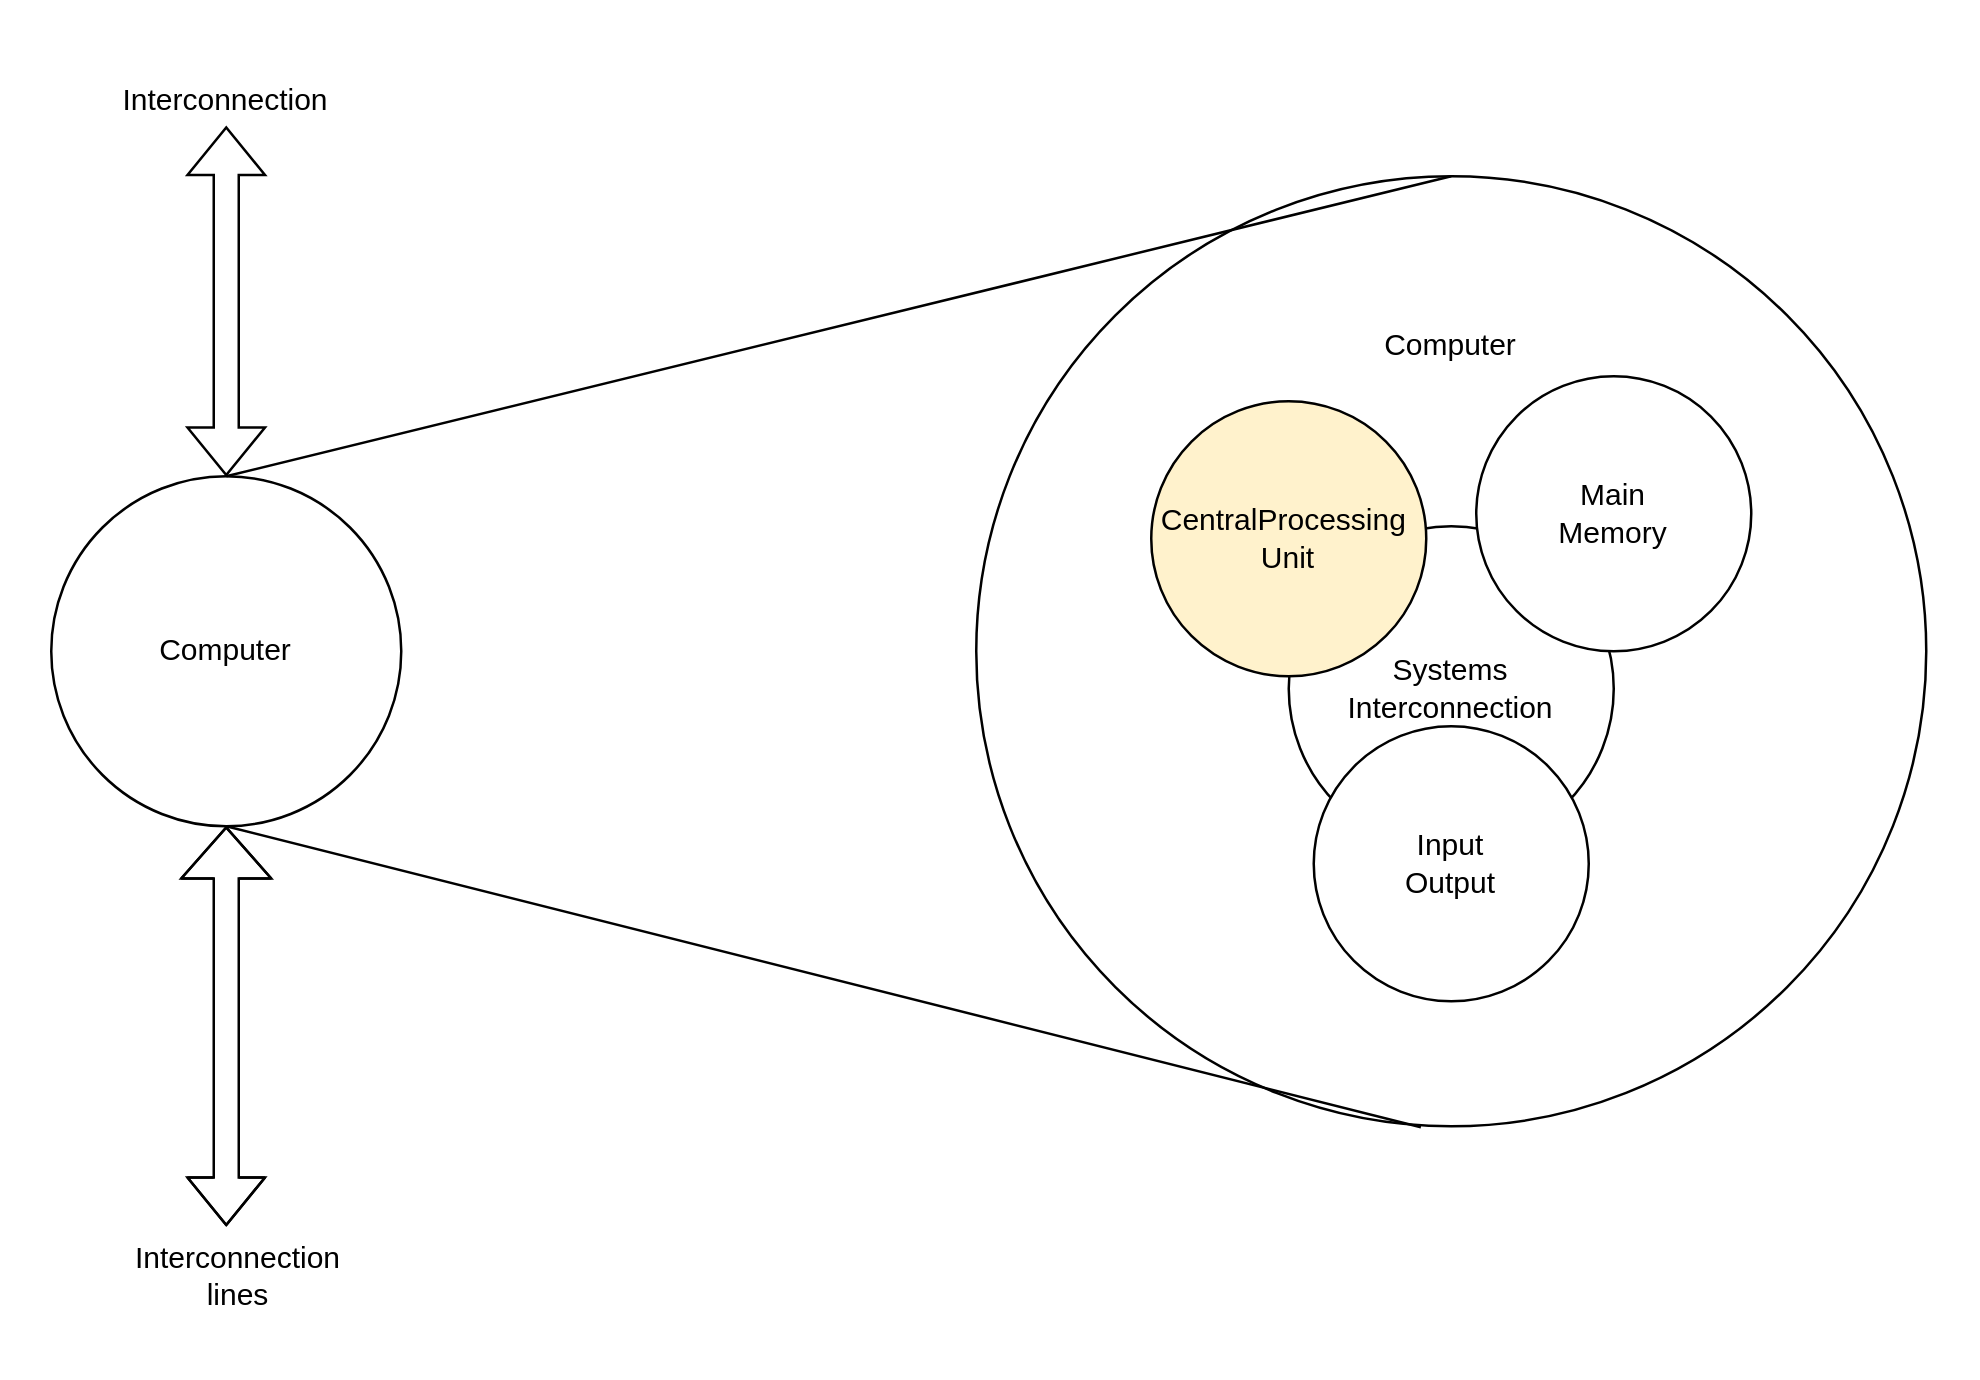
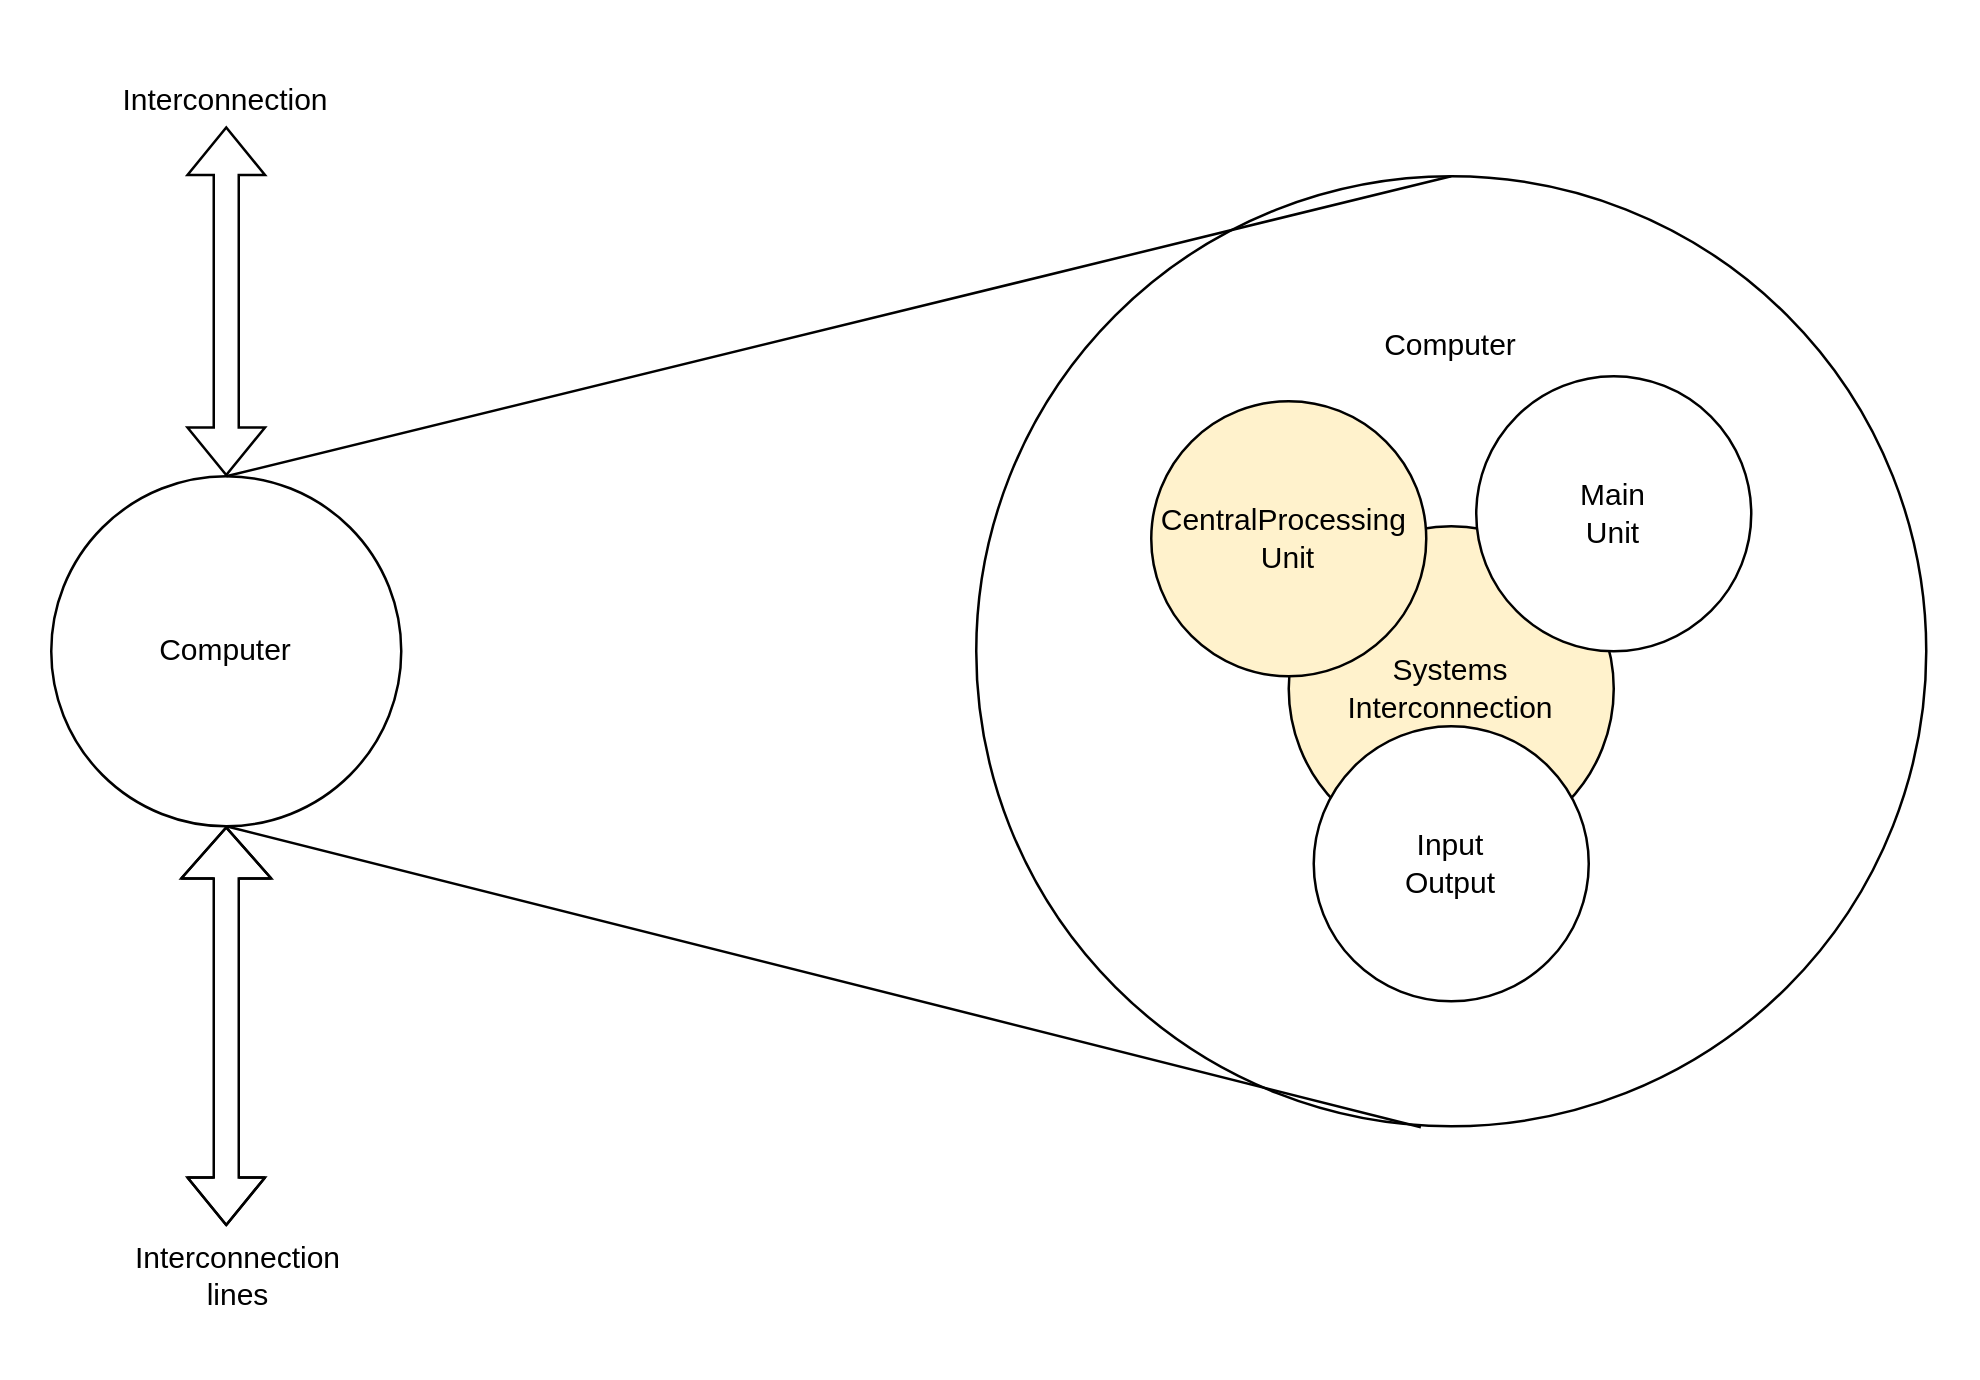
  <mxCell id="0" />
  <mxCell id="1" parent="0" />
  <mxCell id="2" value="Computer&lt;br&gt;&lt;br&gt;&lt;br&gt;&lt;br&gt;&lt;br&gt;&lt;br&gt;&lt;br&gt;&lt;br&gt;&lt;br&gt;&lt;br&gt;&lt;br&gt;&lt;br&gt;&lt;br&gt;&lt;br&gt;&lt;br&gt;&lt;br&gt;&lt;br&gt;&lt;br&gt;" style="ellipse;whiteSpace=wrap;html=1;aspect=fixed;" vertex="1" parent="1"><mxGeometry x="390" y="70" width="380" height="380" as="geometry" /></mxCell>
- <mxCell id="3" value="Systems&lt;br&gt;Interconnection" style="ellipse;whiteSpace=wrap;html=1;aspect=fixed;" vertex="1" parent="1"><mxGeometry x="515" y="210" width="130" height="130" as="geometry" /></mxCell>
+ <mxCell id="3" value="Systems&lt;br&gt;Interconnection" style="ellipse;whiteSpace=wrap;html=1;aspect=fixed;fillColor=#fff2cc;" vertex="1" parent="1"><mxGeometry x="515" y="210" width="130" height="130" as="geometry" /></mxCell>
  <mxCell id="4" value="CentralProcessing&amp;nbsp;&lt;br&gt;Unit" style="ellipse;whiteSpace=wrap;html=1;aspect=fixed;fillColor=#fff2cc;" vertex="1" parent="1"><mxGeometry x="460" y="160" width="110" height="110" as="geometry" /></mxCell>
- <mxCell id="5" value="Main&lt;br&gt;Memory" style="ellipse;whiteSpace=wrap;html=1;aspect=fixed;" vertex="1" parent="1"><mxGeometry x="590" y="150" width="110" height="110" as="geometry" /></mxCell>
+ <mxCell id="5" value="Main&lt;br&gt;Unit" style="ellipse;whiteSpace=wrap;html=1;aspect=fixed;" vertex="1" parent="1"><mxGeometry x="590" y="150" width="110" height="110" as="geometry" /></mxCell>
  <mxCell id="6" value="Input&lt;br&gt;Output" style="ellipse;whiteSpace=wrap;html=1;aspect=fixed;" vertex="1" parent="1"><mxGeometry x="525" y="290" width="110" height="110" as="geometry" /></mxCell>
  <mxCell id="7" value="Computer" style="ellipse;whiteSpace=wrap;html=1;aspect=fixed;" vertex="1" parent="1"><mxGeometry x="20" y="190" width="140" height="140" as="geometry" /></mxCell>
  <mxCell id="8" value="" style="endArrow=none;html=1;rounded=0;entryX=0.468;entryY=1.001;entryDx=0;entryDy=0;entryPerimeter=0;exitX=0.5;exitY=1;exitDx=0;exitDy=0;" edge="1" parent="1" source="7" target="2"><mxGeometry width="50" height="50" relative="1" as="geometry"><mxPoint x="200" y="390" as="sourcePoint" /><mxPoint x="250" y="340" as="targetPoint" /></mxGeometry></mxCell>
  <mxCell id="9" value="" style="endArrow=none;html=1;rounded=0;entryX=0.5;entryY=0;entryDx=0;entryDy=0;exitX=0.5;exitY=0;exitDx=0;exitDy=0;" edge="1" parent="1" source="7" target="2"><mxGeometry width="50" height="50" relative="1" as="geometry"><mxPoint x="200" y="180" as="sourcePoint" /><mxPoint x="250" y="130" as="targetPoint" /></mxGeometry></mxCell>
  <mxCell id="10" value="" style="shape=flexArrow;endArrow=classic;startArrow=classic;html=1;rounded=0;endWidth=25;endSize=6.462;" edge="1" parent="1" target="7"><mxGeometry width="100" height="100" relative="1" as="geometry"><mxPoint x="90" y="490" as="sourcePoint" /><mxPoint x="150" y="390" as="targetPoint" /><Array as="points"><mxPoint x="90" y="440" /></Array></mxGeometry></mxCell>
  <mxCell id="11" value="Interconnection lines" style="text;html=1;strokeColor=none;fillColor=none;align=center;verticalAlign=middle;whiteSpace=wrap;rounded=0;" vertex="1" parent="1"><mxGeometry x="60" y="490" width="70" height="40" as="geometry" /></mxCell>
  <mxCell id="12" value="" style="shape=flexArrow;endArrow=classic;startArrow=classic;html=1;rounded=0;exitX=0.5;exitY=0;exitDx=0;exitDy=0;" edge="1" parent="1" source="7"><mxGeometry width="100" height="100" relative="1" as="geometry"><mxPoint x="60" y="160" as="sourcePoint" /><mxPoint x="90" y="50" as="targetPoint" /><Array as="points" /></mxGeometry></mxCell>
  <mxCell id="13" value="Interconnection" style="text;html=1;strokeColor=none;fillColor=none;align=center;verticalAlign=middle;whiteSpace=wrap;rounded=0;" vertex="1" parent="1"><mxGeometry x="60" y="20" width="60" height="40" as="geometry" /></mxCell>
